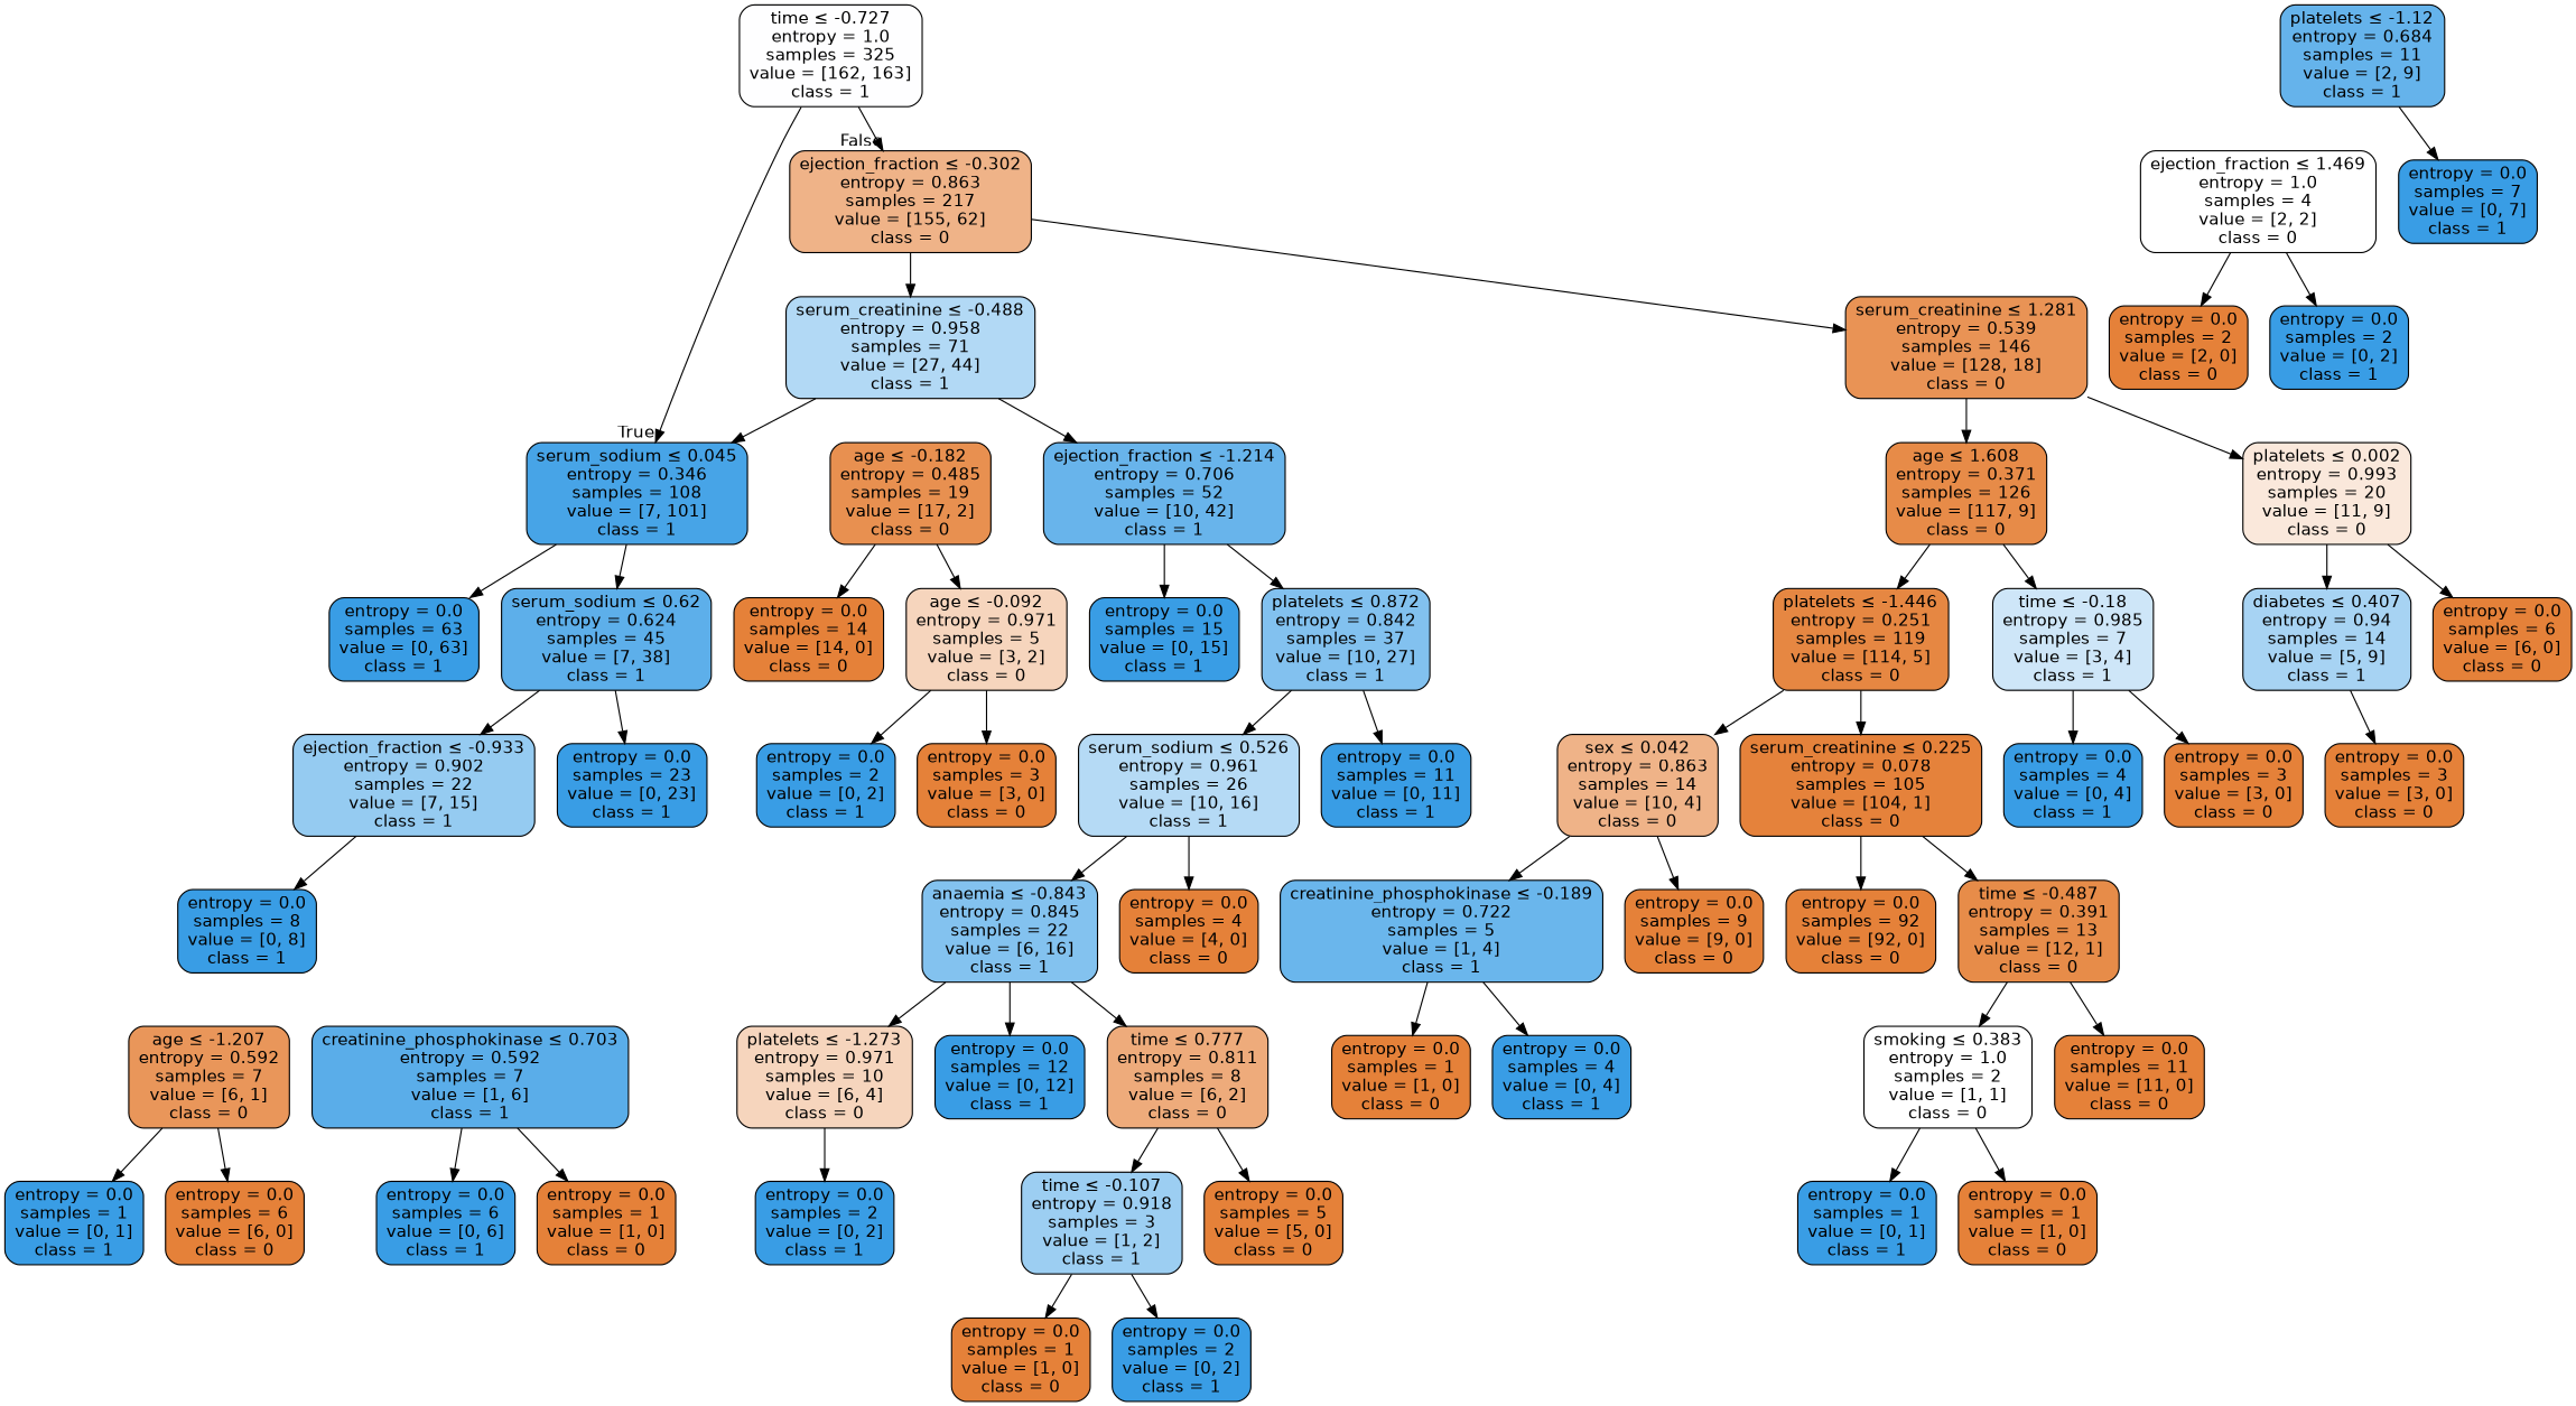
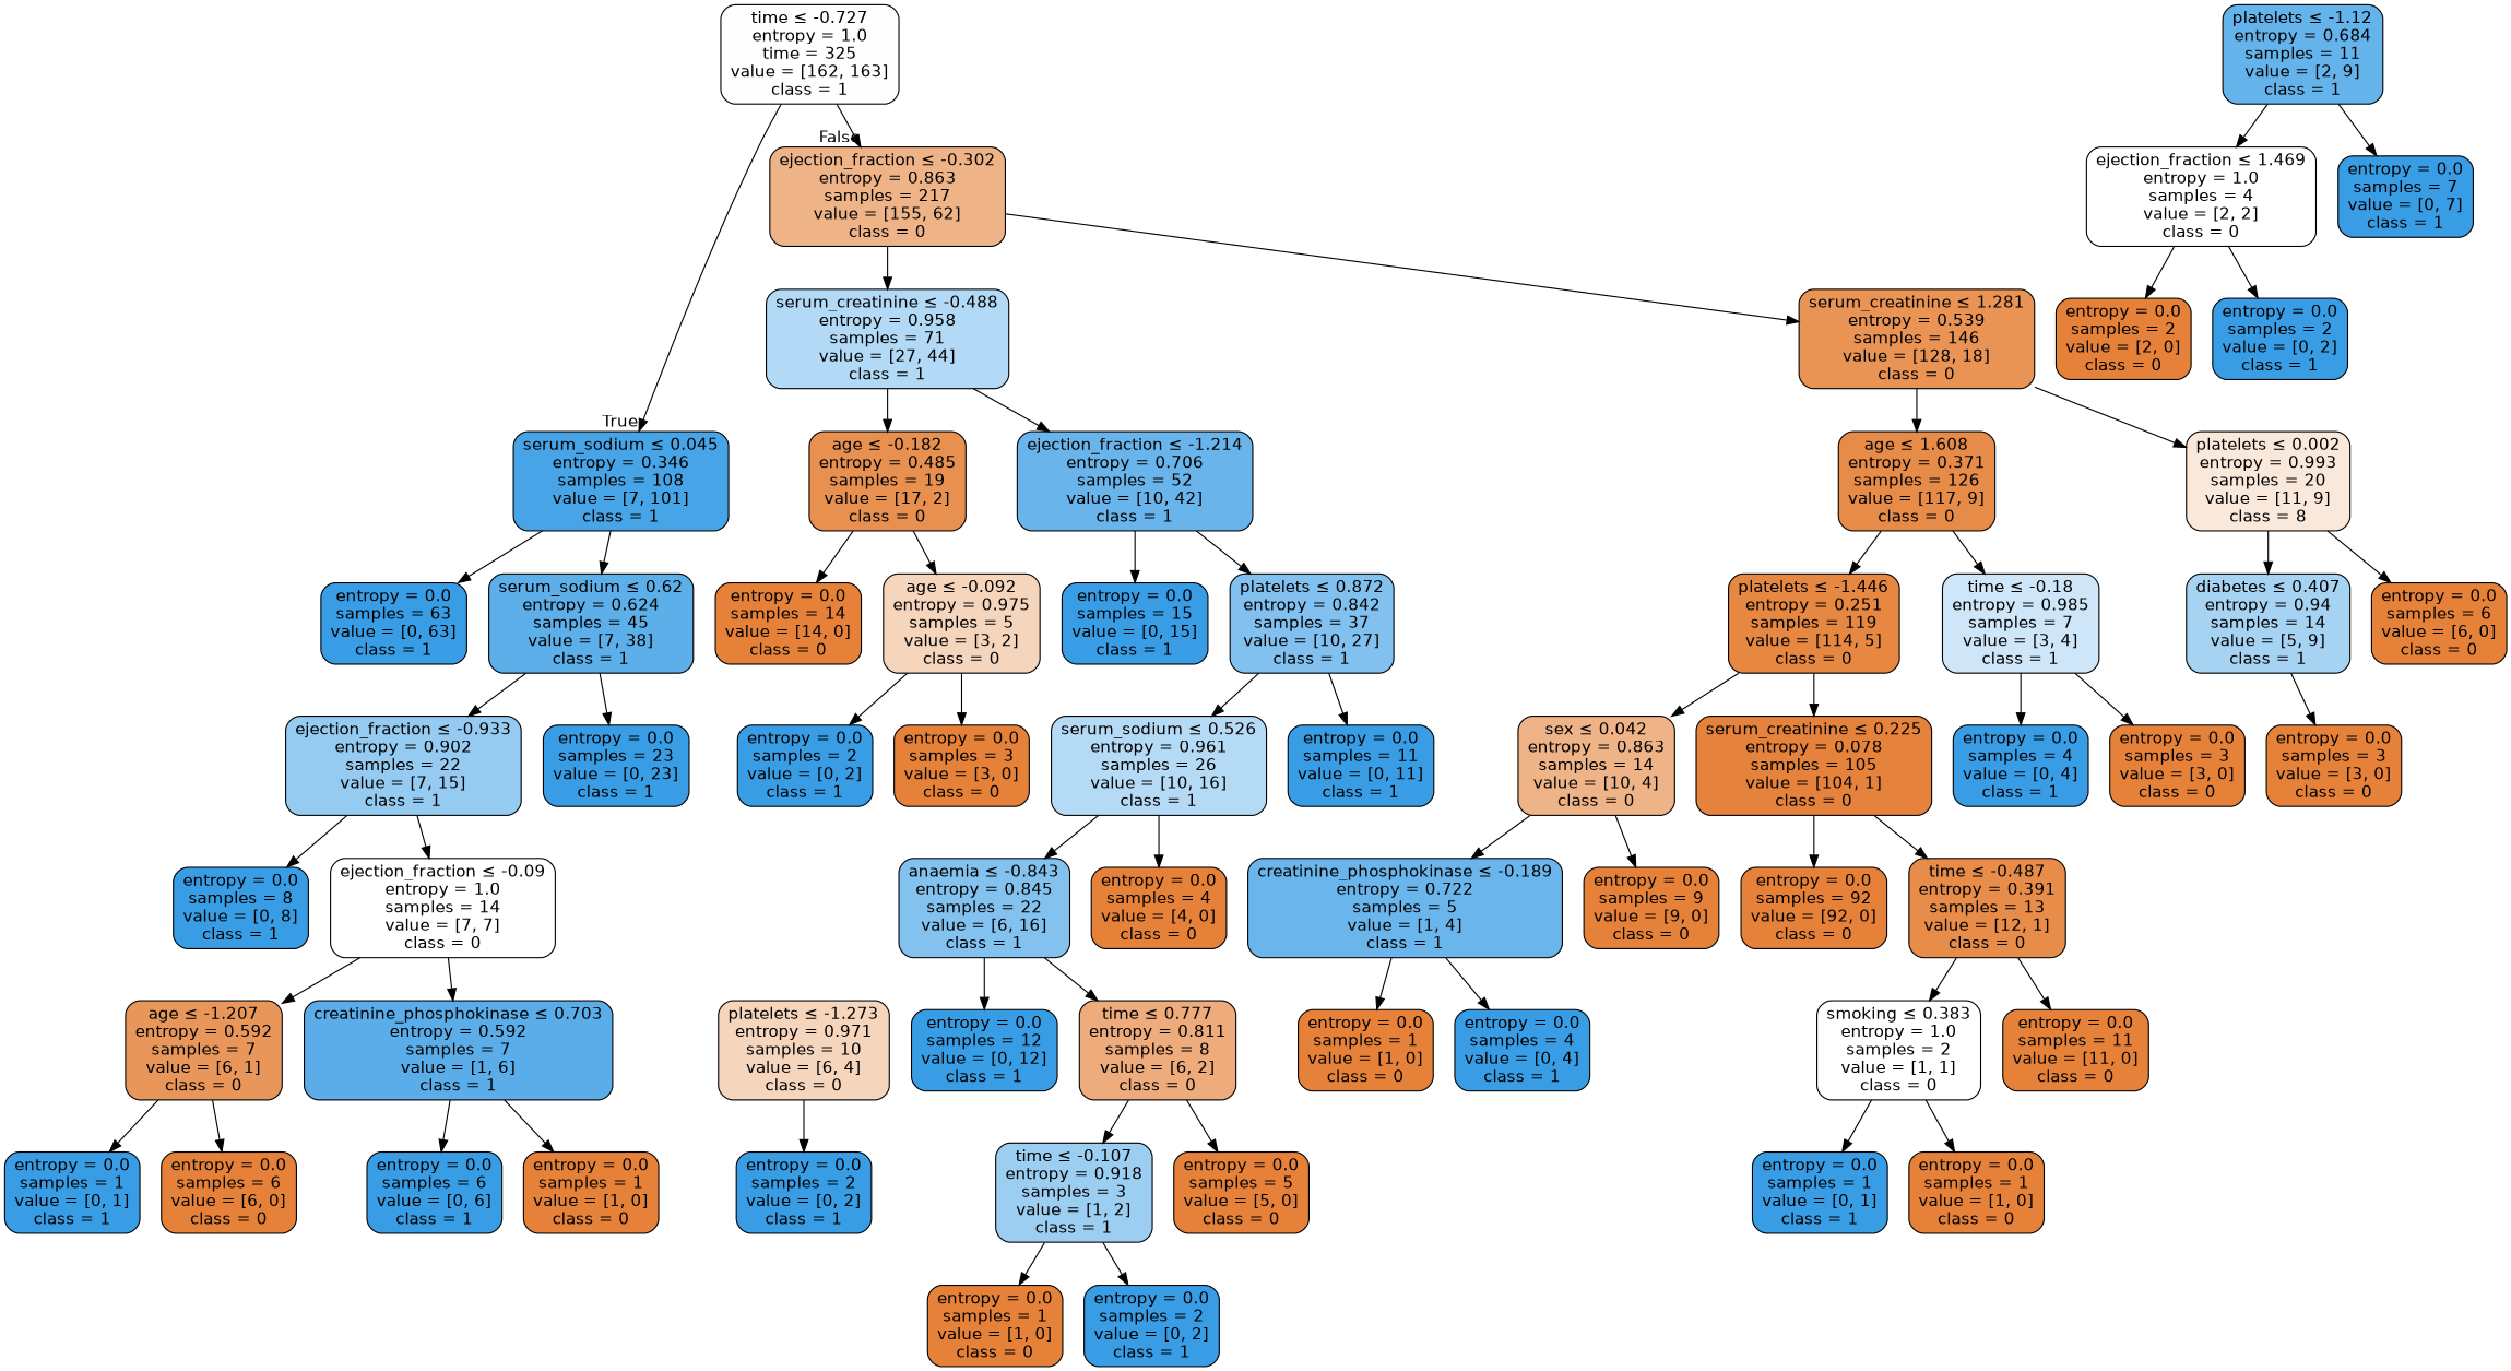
  digraph {
    node [color=black fillcolor="#399de5" fontname=helvetica shape=box style="filled, rounded"]
    edge [fontname=helvetica]
-   n1 [fillcolor="#fefeff" label=<time &le; -0.727<br/>entropy = 1.0<br/>samples = 325<br/>value = [162, 163]<br/>class = 1>]
+   n1 [fillcolor="#fefeff" label=<time &le; -0.727<br/>entropy = 1.0<br/>time = 325<br/>value = [162, 163]<br/>class = 1>]
    n2 [fillcolor="#47a4e7" label=<serum_sodium &le; 0.045<br/>entropy = 0.346<br/>samples = 108<br/>value = [7, 101]<br/>class = 1>]
    n3 [fillcolor="#efb388" label=<ejection_fraction &le; -0.302<br/>entropy = 0.863<br/>samples = 217<br/>value = [155, 62]<br/>class = 0>]
    n4 [label=<entropy = 0.0<br/>samples = 63<br/>value = [0, 63]<br/>class = 1>]
    n5 [fillcolor="#5dafea" label=<serum_sodium &le; 0.62<br/>entropy = 0.624<br/>samples = 45<br/>value = [7, 38]<br/>class = 1>]
    n6 [fillcolor="#b2d9f5" label=<serum_creatinine &le; -0.488<br/>entropy = 0.958<br/>samples = 71<br/>value = [27, 44]<br/>class = 1>]
    n7 [fillcolor="#e99355" label=<serum_creatinine &le; 1.281<br/>entropy = 0.539<br/>samples = 146<br/>value = [128, 18]<br/>class = 0>]
    n8 [fillcolor="#95cbf1" label=<ejection_fraction &le; -0.933<br/>entropy = 0.902<br/>samples = 22<br/>value = [7, 15]<br/>class = 1>]
    n9 [label=<entropy = 0.0<br/>samples = 23<br/>value = [0, 23]<br/>class = 1>]
    n10 [label=<entropy = 0.0<br/>samples = 8<br/>value = [0, 8]<br/>class = 1>]
+   n11 [fillcolor="#ffffff" label=<ejection_fraction &le; -0.09<br/>entropy = 1.0<br/>samples = 14<br/>value = [7, 7]<br/>class = 0>]
    n12 [fillcolor="#e9965a" label=<age &le; -1.207<br/>entropy = 0.592<br/>samples = 7<br/>value = [6, 1]<br/>class = 0>]
    n13 [fillcolor="#5aade9" label=<creatinine_phosphokinase &le; 0.703<br/>entropy = 0.592<br/>samples = 7<br/>value = [1, 6]<br/>class = 1>]
    n14 [label=<entropy = 0.0<br/>samples = 1<br/>value = [0, 1]<br/>class = 1>]
    n15 [fillcolor="#e58139" label=<entropy = 0.0<br/>samples = 6<br/>value = [6, 0]<br/>class = 0>]
    n16 [label=<entropy = 0.0<br/>samples = 6<br/>value = [0, 6]<br/>class = 1>]
    n17 [fillcolor="#e58139" label=<entropy = 0.0<br/>samples = 1<br/>value = [1, 0]<br/>class = 0>]
    n18 [fillcolor="#e89050" label=<age &le; -0.182<br/>entropy = 0.485<br/>samples = 19<br/>value = [17, 2]<br/>class = 0>]
    n19 [fillcolor="#68b4eb" label=<ejection_fraction &le; -1.214<br/>entropy = 0.706<br/>samples = 52<br/>value = [10, 42]<br/>class = 1>]
    n20 [fillcolor="#e78b48" label=<age &le; 1.608<br/>entropy = 0.371<br/>samples = 126<br/>value = [117, 9]<br/>class = 0>]
-   n21 [fillcolor="#fae8db" label=<platelets &le; 0.002<br/>entropy = 0.993<br/>samples = 20<br/>value = [11, 9]<br/>class = 0>]
+   n21 [fillcolor="#fae8db" label=<platelets &le; 0.002<br/>entropy = 0.993<br/>samples = 20<br/>value = [11, 9]<br/>class = 8>]
    n22 [fillcolor="#e58139" label=<entropy = 0.0<br/>samples = 14<br/>value = [14, 0]<br/>class = 0>]
-   n23 [fillcolor="#f6d5bd" label=<age &le; -0.092<br/>entropy = 0.971<br/>samples = 5<br/>value = [3, 2]<br/>class = 0>]
+   n23 [fillcolor="#f6d5bd" label=<age &le; -0.092<br/>entropy = 0.975<br/>samples = 5<br/>value = [3, 2]<br/>class = 0>]
    n24 [label=<entropy = 0.0<br/>samples = 15<br/>value = [0, 15]<br/>class = 1>]
    n25 [fillcolor="#82c1ef" label=<platelets &le; 0.872<br/>entropy = 0.842<br/>samples = 37<br/>value = [10, 27]<br/>class = 1>]
    n26 [label=<entropy = 0.0<br/>samples = 2<br/>value = [0, 2]<br/>class = 1>]
    n27 [fillcolor="#e58139" label=<entropy = 0.0<br/>samples = 3<br/>value = [3, 0]<br/>class = 0>]
    n28 [fillcolor="#b5daf5" label=<serum_sodium &le; 0.526<br/>entropy = 0.961<br/>samples = 26<br/>value = [10, 16]<br/>class = 1>]
    n29 [label=<entropy = 0.0<br/>samples = 11<br/>value = [0, 11]<br/>class = 1>]
    n30 [fillcolor="#83c2ef" label=<anaemia &le; -0.843<br/>entropy = 0.845<br/>samples = 22<br/>value = [6, 16]<br/>class = 1>]
    n31 [fillcolor="#e58139" label=<entropy = 0.0<br/>samples = 4<br/>value = [4, 0]<br/>class = 0>]
    n32 [fillcolor="#f6d5bd" label=<platelets &le; -1.273<br/>entropy = 0.971<br/>samples = 10<br/>value = [6, 4]<br/>class = 0>]
    n33 [label=<entropy = 0.0<br/>samples = 12<br/>value = [0, 12]<br/>class = 1>]
    n34 [fillcolor="#eeab7b" label=<time &le; 0.777<br/>entropy = 0.811<br/>samples = 8<br/>value = [6, 2]<br/>class = 0>]
    n35 [label=<entropy = 0.0<br/>samples = 2<br/>value = [0, 2]<br/>class = 1>]
    n36 [fillcolor="#9ccef2" label=<time &le; -0.107<br/>entropy = 0.918<br/>samples = 3<br/>value = [1, 2]<br/>class = 1>]
    n37 [fillcolor="#e58139" label=<entropy = 0.0<br/>samples = 5<br/>value = [5, 0]<br/>class = 0>]
    n38 [fillcolor="#e58139" label=<entropy = 0.0<br/>samples = 1<br/>value = [1, 0]<br/>class = 0>]
    n39 [label=<entropy = 0.0<br/>samples = 2<br/>value = [0, 2]<br/>class = 1>]
    n40 [fillcolor="#e68742" label=<platelets &le; -1.446<br/>entropy = 0.251<br/>samples = 119<br/>value = [114, 5]<br/>class = 0>]
    n41 [fillcolor="#cee6f8" label=<time &le; -0.18<br/>entropy = 0.985<br/>samples = 7<br/>value = [3, 4]<br/>class = 1>]
    n42 [fillcolor="#a7d3f3" label=<diabetes &le; 0.407<br/>entropy = 0.94<br/>samples = 14<br/>value = [5, 9]<br/>class = 1>]
    n43 [fillcolor="#e58139" label=<entropy = 0.0<br/>samples = 6<br/>value = [6, 0]<br/>class = 0>]
    n44 [fillcolor="#efb388" label=<sex &le; 0.042<br/>entropy = 0.863<br/>samples = 14<br/>value = [10, 4]<br/>class = 0>]
    n45 [fillcolor="#e5823b" label=<serum_creatinine &le; 0.225<br/>entropy = 0.078<br/>samples = 105<br/>value = [104, 1]<br/>class = 0>]
    n46 [label=<entropy = 0.0<br/>samples = 4<br/>value = [0, 4]<br/>class = 1>]
    n47 [fillcolor="#e58139" label=<entropy = 0.0<br/>samples = 3<br/>value = [3, 0]<br/>class = 0>]
    n48 [fillcolor="#6ab6ec" label=<creatinine_phosphokinase &le; -0.189<br/>entropy = 0.722<br/>samples = 5<br/>value = [1, 4]<br/>class = 1>]
    n49 [fillcolor="#e58139" label=<entropy = 0.0<br/>samples = 9<br/>value = [9, 0]<br/>class = 0>]
    n50 [fillcolor="#e58139" label=<entropy = 0.0<br/>samples = 92<br/>value = [92, 0]<br/>class = 0>]
    n51 [fillcolor="#e78c49" label=<time &le; -0.487<br/>entropy = 0.391<br/>samples = 13<br/>value = [12, 1]<br/>class = 0>]
    n52 [fillcolor="#e58139" label=<entropy = 0.0<br/>samples = 1<br/>value = [1, 0]<br/>class = 0>]
    n53 [label=<entropy = 0.0<br/>samples = 4<br/>value = [0, 4]<br/>class = 1>]
    n54 [fillcolor="#ffffff" label=<smoking &le; 0.383<br/>entropy = 1.0<br/>samples = 2<br/>value = [1, 1]<br/>class = 0>]
    n55 [fillcolor="#e58139" label=<entropy = 0.0<br/>samples = 11<br/>value = [11, 0]<br/>class = 0>]
    n56 [label=<entropy = 0.0<br/>samples = 1<br/>value = [0, 1]<br/>class = 1>]
    n57 [fillcolor="#e58139" label=<entropy = 0.0<br/>samples = 1<br/>value = [1, 0]<br/>class = 0>]
    n58 [fillcolor="#e58139" label=<entropy = 0.0<br/>samples = 3<br/>value = [3, 0]<br/>class = 0>]
    n59 [fillcolor="#65b3eb" label=<platelets &le; -1.12<br/>entropy = 0.684<br/>samples = 11<br/>value = [2, 9]<br/>class = 1>]
    n60 [fillcolor="#ffffff" label=<ejection_fraction &le; 1.469<br/>entropy = 1.0<br/>samples = 4<br/>value = [2, 2]<br/>class = 0>]
    n61 [label=<entropy = 0.0<br/>samples = 7<br/>value = [0, 7]<br/>class = 1>]
    n62 [fillcolor="#e58139" label=<entropy = 0.0<br/>samples = 2<br/>value = [2, 0]<br/>class = 0>]
    n63 [label=<entropy = 0.0<br/>samples = 2<br/>value = [0, 2]<br/>class = 1>]
    n1 -> n2 [headlabel=True labelangle=45 labeldistance=2.5]
    n1 -> n3 [headlabel=False labelangle=-45 labeldistance=2.5]
    n2 -> n4
    n2 -> n5
    n3 -> n6
    n3 -> n7
    n5 -> n8
    n5 -> n9
-   n6 -> n2
+   n6 -> n18
    n6 -> n19
    n7 -> n20
    n7 -> n21
    n8 -> n10
+   n8 -> n11
+   n11 -> n12
+   n11 -> n13
    n12 -> n14
    n12 -> n15
    n13 -> n16
    n13 -> n17
    n18 -> n22
    n18 -> n23
    n19 -> n24
    n19 -> n25
    n20 -> n40
    n20 -> n41
    n21 -> n42
    n21 -> n43
    n23 -> n26
    n23 -> n27
    n25 -> n28
    n25 -> n29
    n28 -> n30
    n28 -> n31
-   n30 -> n32
    n30 -> n33
    n30 -> n34
    n32 -> n35
    n34 -> n36
    n34 -> n37
    n36 -> n38
    n36 -> n39
    n40 -> n44
    n40 -> n45
    n41 -> n46
    n41 -> n47
    n42 -> n58
    n44 -> n48
    n44 -> n49
    n45 -> n50
    n45 -> n51
    n48 -> n52
    n48 -> n53
    n51 -> n54
    n51 -> n55
    n54 -> n56
    n54 -> n57
+   n59 -> n60
    n59 -> n61
    n60 -> n62
    n60 -> n63
  }
